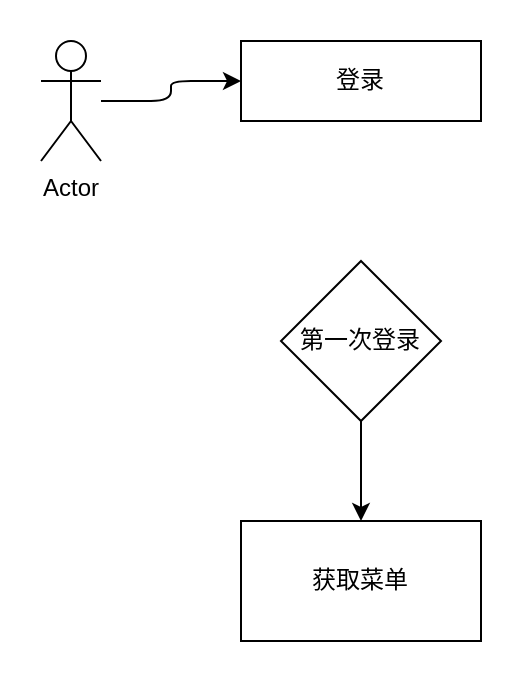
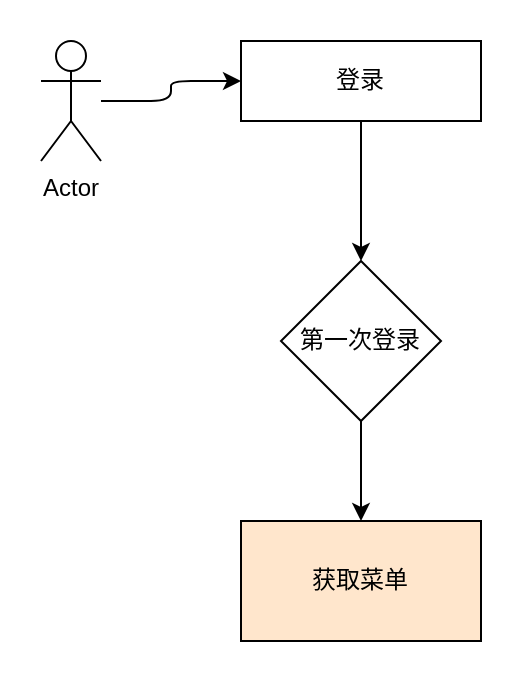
  <mxCell id="0" />
  <mxCell id="1" parent="0" />
  <mxCell id="2" value="" style="edgeStyle=orthogonalEdgeStyle;orthogonalLoop=1;jettySize=auto;html=1;" edge="1" parent="1" source="3" target="5"><mxGeometry relative="1" as="geometry" /></mxCell>
  <mxCell id="3" value="Actor" style="shape=umlActor;verticalLabelPosition=bottom;verticalAlign=top;html=1;outlineConnect=0;" vertex="1" parent="1"><mxGeometry x="20" y="20" width="30" height="60" as="geometry" /></mxCell>
+ <mxCell id="4" value="" style="edgeStyle=orthogonalEdgeStyle;orthogonalLoop=1;jettySize=auto;html=1;" edge="1" parent="1" source="5" target="7"><mxGeometry relative="1" as="geometry" /></mxCell>
  <mxCell id="5" value="登录" style="whiteSpace=wrap;html=1;" vertex="1" parent="1"><mxGeometry x="120" y="20" width="120" height="40" as="geometry" /></mxCell>
  <mxCell id="6" value="" style="edgeStyle=orthogonalEdgeStyle;orthogonalLoop=1;jettySize=auto;html=1;" edge="1" parent="1" source="7" target="8"><mxGeometry relative="1" as="geometry" /></mxCell>
  <mxCell id="7" value="第一次登录" style="rhombus;whiteSpace=wrap;html=1;" vertex="1" parent="1"><mxGeometry x="140" y="130" width="80" height="80" as="geometry" /></mxCell>
- <mxCell id="8" value="获取菜单" style="whiteSpace=wrap;html=1;" vertex="1" parent="1"><mxGeometry x="120" y="260" width="120" height="60" as="geometry" /></mxCell>
+ <mxCell id="8" value="获取菜单" style="whiteSpace=wrap;html=1;fillColor=#ffe6cc;" vertex="1" parent="1"><mxGeometry x="120" y="260" width="120" height="60" as="geometry" /></mxCell>
